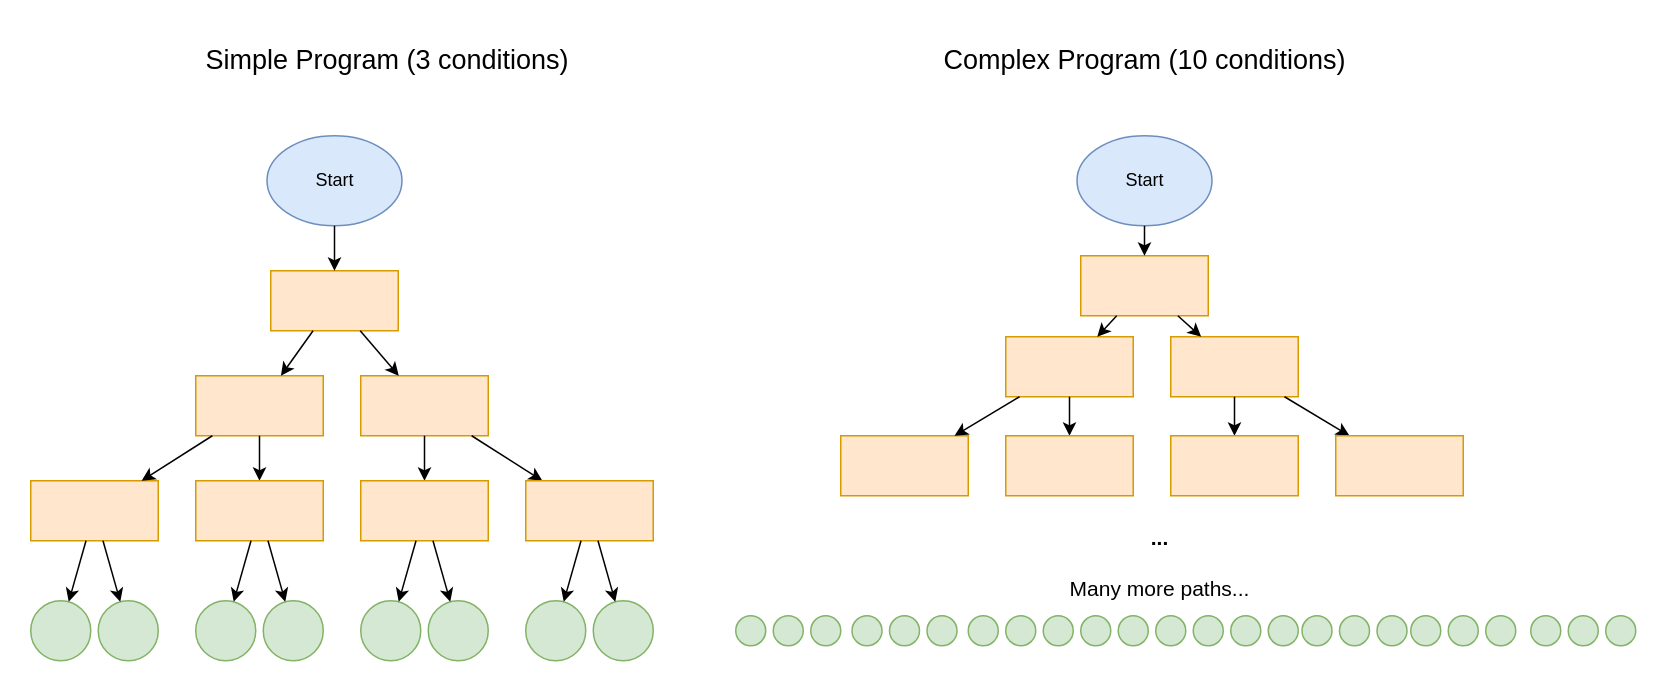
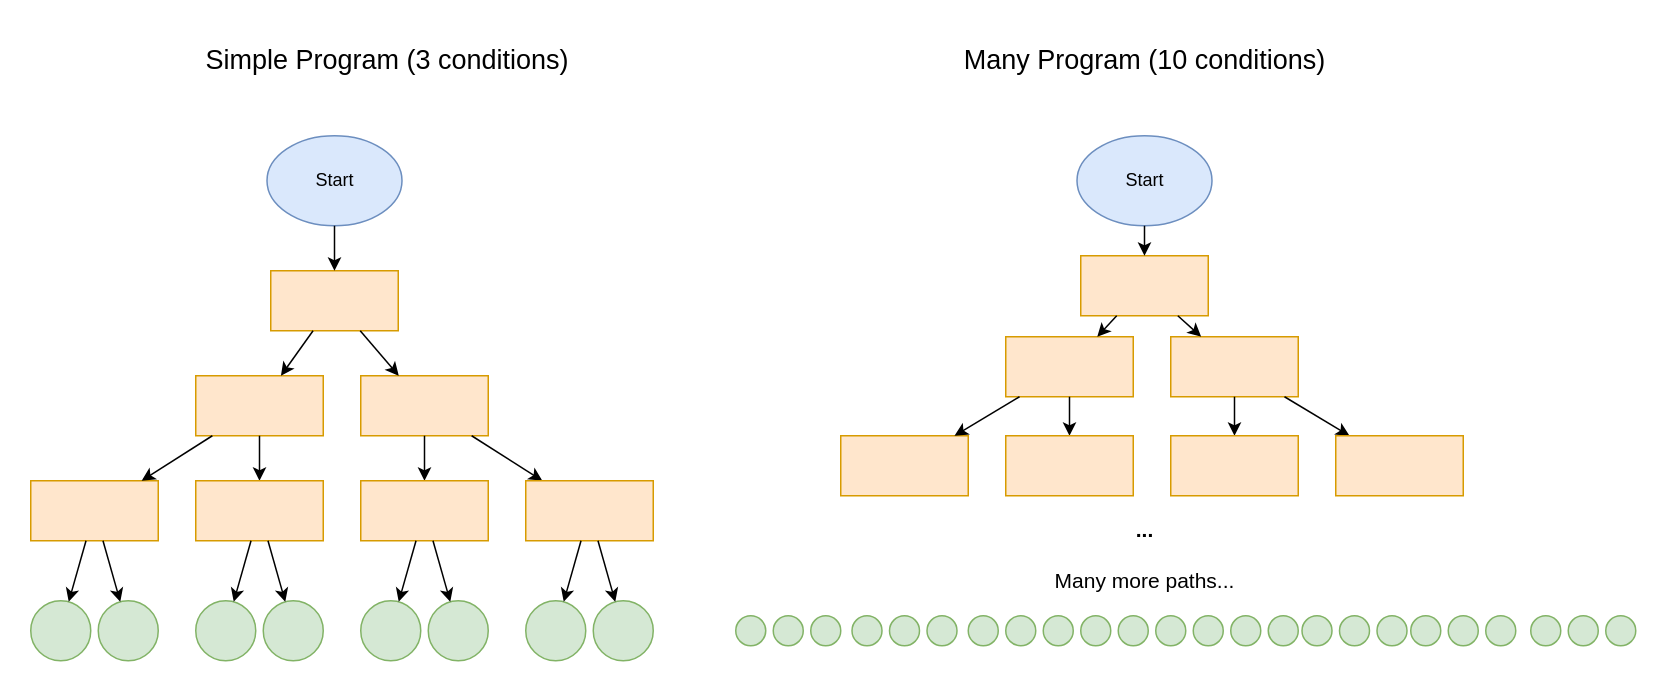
  <mxCell id="0" />
  <mxCell id="1" parent="0" />
  <mxCell id="2" value="Start" style="ellipse;whiteSpace=wrap;html=1;fillColor=#dae8fc;strokeColor=#6c8ebf;" vertex="1" parent="1"><mxGeometry x="177.5" y="90" width="90" height="60" as="geometry" /></mxCell>
  <mxCell id="3" value="" style="rounded=0;whiteSpace=wrap;html=1;fillColor=#ffe6cc;strokeColor=#d79b00;" vertex="1" parent="1"><mxGeometry x="180" y="180" width="85" height="40" as="geometry" /></mxCell>
  <mxCell id="4" value="" style="rounded=0;whiteSpace=wrap;html=1;fillColor=#ffe6cc;strokeColor=#d79b00;" vertex="1" parent="1"><mxGeometry x="240" y="250" width="85" height="40" as="geometry" /></mxCell>
  <mxCell id="5" value="" style="rounded=0;whiteSpace=wrap;html=1;fillColor=#ffe6cc;strokeColor=#d79b00;" vertex="1" parent="1"><mxGeometry x="130" y="250" width="85" height="40" as="geometry" /></mxCell>
  <mxCell id="6" value="" style="rounded=0;whiteSpace=wrap;html=1;fillColor=#ffe6cc;strokeColor=#d79b00;" vertex="1" parent="1"><mxGeometry x="20" y="320" width="85" height="40" as="geometry" /></mxCell>
  <mxCell id="7" value="" style="ellipse;whiteSpace=wrap;html=1;aspect=fixed;fillColor=#d5e8d4;strokeColor=#82b366;" vertex="1" parent="1"><mxGeometry x="20" y="400" width="40" height="40" as="geometry" /></mxCell>
  <mxCell id="8" value="" style="ellipse;whiteSpace=wrap;html=1;aspect=fixed;fillColor=#d5e8d4;strokeColor=#82b366;" vertex="1" parent="1"><mxGeometry x="65" y="400" width="40" height="40" as="geometry" /></mxCell>
  <mxCell id="9" value="" style="endArrow=classic;html=1;rounded=0;" edge="1" parent="1" source="2" target="3"><mxGeometry width="50" height="50" relative="1" as="geometry"><mxPoint x="480" y="260" as="sourcePoint" /><mxPoint x="530" y="210" as="targetPoint" /></mxGeometry></mxCell>
  <mxCell id="10" value="" style="endArrow=classic;html=1;rounded=0;" edge="1" parent="1" source="3" target="4"><mxGeometry width="50" height="50" relative="1" as="geometry"><mxPoint x="530" y="390" as="sourcePoint" /><mxPoint x="580" y="340" as="targetPoint" /></mxGeometry></mxCell>
  <mxCell id="11" value="" style="endArrow=classic;html=1;rounded=0;" edge="1" parent="1" source="3" target="5"><mxGeometry width="50" height="50" relative="1" as="geometry"><mxPoint x="180" y="220" as="sourcePoint" /><mxPoint x="205" y="250" as="targetPoint" /></mxGeometry></mxCell>
  <mxCell id="12" value="" style="endArrow=classic;html=1;rounded=0;" edge="1" parent="1" source="5" target="6"><mxGeometry width="50" height="50" relative="1" as="geometry"><mxPoint x="480" y="260" as="sourcePoint" /><mxPoint x="530" y="210" as="targetPoint" /></mxGeometry></mxCell>
  <mxCell id="13" value="" style="endArrow=classic;html=1;rounded=0;" edge="1" parent="1" source="5" target="18"><mxGeometry width="50" height="50" relative="1" as="geometry"><mxPoint x="550" y="450" as="sourcePoint" /><mxPoint x="172.5" y="320" as="targetPoint" /></mxGeometry></mxCell>
  <mxCell id="14" value="" style="endArrow=classic;html=1;rounded=0;" edge="1" parent="1" source="4" target="23"><mxGeometry width="50" height="50" relative="1" as="geometry"><mxPoint x="600" y="300" as="sourcePoint" /><mxPoint x="282.5" y="320" as="targetPoint" /></mxGeometry></mxCell>
  <mxCell id="15" value="" style="endArrow=classic;html=1;rounded=0;" edge="1" parent="1" source="4" target="28"><mxGeometry width="50" height="50" relative="1" as="geometry"><mxPoint x="680" y="340" as="sourcePoint" /><mxPoint x="361.071" y="320" as="targetPoint" /></mxGeometry></mxCell>
  <mxCell id="16" value="" style="endArrow=classic;html=1;rounded=0;" edge="1" parent="1" source="6" target="7"><mxGeometry width="50" height="50" relative="1" as="geometry"><mxPoint x="720" y="420" as="sourcePoint" /><mxPoint x="770" y="370" as="targetPoint" /></mxGeometry></mxCell>
  <mxCell id="17" value="" style="endArrow=classic;html=1;rounded=0;" edge="1" parent="1" source="6" target="8"><mxGeometry width="50" height="50" relative="1" as="geometry"><mxPoint x="660" y="530" as="sourcePoint" /><mxPoint x="710" y="480" as="targetPoint" /></mxGeometry></mxCell>
  <mxCell id="18" value="" style="rounded=0;whiteSpace=wrap;html=1;fillColor=#ffe6cc;strokeColor=#d79b00;" vertex="1" parent="1"><mxGeometry x="130" y="320" width="85" height="40" as="geometry" /></mxCell>
  <mxCell id="19" value="" style="ellipse;whiteSpace=wrap;html=1;aspect=fixed;fillColor=#d5e8d4;strokeColor=#82b366;" vertex="1" parent="1"><mxGeometry x="130" y="400" width="40" height="40" as="geometry" /></mxCell>
  <mxCell id="20" value="" style="ellipse;whiteSpace=wrap;html=1;aspect=fixed;fillColor=#d5e8d4;strokeColor=#82b366;" vertex="1" parent="1"><mxGeometry x="175" y="400" width="40" height="40" as="geometry" /></mxCell>
  <mxCell id="21" value="" style="endArrow=classic;html=1;rounded=0;" edge="1" parent="1" source="18" target="19"><mxGeometry width="50" height="50" relative="1" as="geometry"><mxPoint x="830" y="420" as="sourcePoint" /><mxPoint x="880" y="370" as="targetPoint" /></mxGeometry></mxCell>
  <mxCell id="22" value="" style="endArrow=classic;html=1;rounded=0;" edge="1" parent="1" source="18" target="20"><mxGeometry width="50" height="50" relative="1" as="geometry"><mxPoint x="770" y="530" as="sourcePoint" /><mxPoint x="820" y="480" as="targetPoint" /></mxGeometry></mxCell>
  <mxCell id="23" value="" style="rounded=0;whiteSpace=wrap;html=1;fillColor=#ffe6cc;strokeColor=#d79b00;" vertex="1" parent="1"><mxGeometry x="240" y="320" width="85" height="40" as="geometry" /></mxCell>
  <mxCell id="24" value="" style="ellipse;whiteSpace=wrap;html=1;aspect=fixed;fillColor=#d5e8d4;strokeColor=#82b366;" vertex="1" parent="1"><mxGeometry x="240" y="400" width="40" height="40" as="geometry" /></mxCell>
  <mxCell id="25" value="" style="ellipse;whiteSpace=wrap;html=1;aspect=fixed;fillColor=#d5e8d4;strokeColor=#82b366;" vertex="1" parent="1"><mxGeometry x="285" y="400" width="40" height="40" as="geometry" /></mxCell>
  <mxCell id="26" value="" style="endArrow=classic;html=1;rounded=0;" edge="1" parent="1" source="23" target="24"><mxGeometry width="50" height="50" relative="1" as="geometry"><mxPoint x="940" y="420" as="sourcePoint" /><mxPoint x="990" y="370" as="targetPoint" /></mxGeometry></mxCell>
  <mxCell id="27" value="" style="endArrow=classic;html=1;rounded=0;" edge="1" parent="1" source="23" target="25"><mxGeometry width="50" height="50" relative="1" as="geometry"><mxPoint x="880" y="530" as="sourcePoint" /><mxPoint x="930" y="480" as="targetPoint" /></mxGeometry></mxCell>
  <mxCell id="28" value="" style="rounded=0;whiteSpace=wrap;html=1;fillColor=#ffe6cc;strokeColor=#d79b00;" vertex="1" parent="1"><mxGeometry x="350" y="320" width="85" height="40" as="geometry" /></mxCell>
  <mxCell id="29" value="" style="ellipse;whiteSpace=wrap;html=1;aspect=fixed;fillColor=#d5e8d4;strokeColor=#82b366;" vertex="1" parent="1"><mxGeometry x="350" y="400" width="40" height="40" as="geometry" /></mxCell>
  <mxCell id="30" value="" style="ellipse;whiteSpace=wrap;html=1;aspect=fixed;fillColor=#d5e8d4;strokeColor=#82b366;" vertex="1" parent="1"><mxGeometry x="395" y="400" width="40" height="40" as="geometry" /></mxCell>
  <mxCell id="31" value="" style="endArrow=classic;html=1;rounded=0;" edge="1" parent="1" source="28" target="29"><mxGeometry width="50" height="50" relative="1" as="geometry"><mxPoint x="1050" y="420" as="sourcePoint" /><mxPoint x="1100" y="370" as="targetPoint" /></mxGeometry></mxCell>
  <mxCell id="32" value="" style="endArrow=classic;html=1;rounded=0;" edge="1" parent="1" source="28" target="30"><mxGeometry width="50" height="50" relative="1" as="geometry"><mxPoint x="990" y="530" as="sourcePoint" /><mxPoint x="1040" y="480" as="targetPoint" /></mxGeometry></mxCell>
  <mxCell id="33" value="&lt;font style=&quot;font-size: 18px;&quot;&gt;Simple Program (3 conditions)&lt;/font&gt;" style="text;html=1;align=center;verticalAlign=middle;whiteSpace=wrap;rounded=0;" vertex="1" parent="1"><mxGeometry x="82.5" y="20" width="350" height="40" as="geometry" /></mxCell>
  <mxCell id="34" value="Start" style="ellipse;whiteSpace=wrap;html=1;fillColor=#dae8fc;strokeColor=#6c8ebf;" vertex="1" parent="1"><mxGeometry x="717.5" y="90" width="90" height="60" as="geometry" /></mxCell>
  <mxCell id="35" value="" style="rounded=0;whiteSpace=wrap;html=1;fillColor=#ffe6cc;strokeColor=#d79b00;" vertex="1" parent="1"><mxGeometry x="720" y="170" width="85" height="40" as="geometry" /></mxCell>
  <mxCell id="36" value="" style="rounded=0;whiteSpace=wrap;html=1;fillColor=#ffe6cc;strokeColor=#d79b00;" vertex="1" parent="1"><mxGeometry x="780" y="224" width="85" height="40" as="geometry" /></mxCell>
  <mxCell id="37" value="" style="rounded=0;whiteSpace=wrap;html=1;fillColor=#ffe6cc;strokeColor=#d79b00;" vertex="1" parent="1"><mxGeometry x="670" y="224" width="85" height="40" as="geometry" /></mxCell>
  <mxCell id="38" value="" style="rounded=0;whiteSpace=wrap;html=1;fillColor=#ffe6cc;strokeColor=#d79b00;" vertex="1" parent="1"><mxGeometry x="560" y="290" width="85" height="40" as="geometry" /></mxCell>
  <mxCell id="39" value="" style="endArrow=classic;html=1;rounded=0;" edge="1" parent="1" source="34" target="35"><mxGeometry width="50" height="50" relative="1" as="geometry"><mxPoint x="1020" y="260" as="sourcePoint" /><mxPoint x="1070" y="210" as="targetPoint" /></mxGeometry></mxCell>
  <mxCell id="40" value="" style="endArrow=classic;html=1;rounded=0;" edge="1" parent="1" source="35" target="36"><mxGeometry width="50" height="50" relative="1" as="geometry"><mxPoint x="1070" y="390" as="sourcePoint" /><mxPoint x="1120" y="340" as="targetPoint" /></mxGeometry></mxCell>
  <mxCell id="41" value="" style="endArrow=classic;html=1;rounded=0;" edge="1" parent="1" source="35" target="37"><mxGeometry width="50" height="50" relative="1" as="geometry"><mxPoint x="720" y="220" as="sourcePoint" /><mxPoint x="745" y="250" as="targetPoint" /></mxGeometry></mxCell>
  <mxCell id="42" value="" style="endArrow=classic;html=1;rounded=0;" edge="1" parent="1" source="37" target="38"><mxGeometry width="50" height="50" relative="1" as="geometry"><mxPoint x="1020" y="260" as="sourcePoint" /><mxPoint x="1070" y="210" as="targetPoint" /></mxGeometry></mxCell>
  <mxCell id="43" value="" style="endArrow=classic;html=1;rounded=0;" edge="1" parent="1" source="37" target="46"><mxGeometry width="50" height="50" relative="1" as="geometry"><mxPoint x="1090" y="450" as="sourcePoint" /><mxPoint x="712.5" y="320" as="targetPoint" /></mxGeometry></mxCell>
  <mxCell id="44" value="" style="endArrow=classic;html=1;rounded=0;" edge="1" parent="1" source="36" target="47"><mxGeometry width="50" height="50" relative="1" as="geometry"><mxPoint x="1140" y="300" as="sourcePoint" /><mxPoint x="822.5" y="320" as="targetPoint" /></mxGeometry></mxCell>
  <mxCell id="45" value="" style="endArrow=classic;html=1;rounded=0;" edge="1" parent="1" source="36" target="48"><mxGeometry width="50" height="50" relative="1" as="geometry"><mxPoint x="1220" y="340" as="sourcePoint" /><mxPoint x="901.071" y="320" as="targetPoint" /></mxGeometry></mxCell>
  <mxCell id="46" value="" style="rounded=0;whiteSpace=wrap;html=1;fillColor=#ffe6cc;strokeColor=#d79b00;" vertex="1" parent="1"><mxGeometry x="670" y="290" width="85" height="40" as="geometry" /></mxCell>
  <mxCell id="47" value="" style="rounded=0;whiteSpace=wrap;html=1;fillColor=#ffe6cc;strokeColor=#d79b00;" vertex="1" parent="1"><mxGeometry x="780" y="290" width="85" height="40" as="geometry" /></mxCell>
  <mxCell id="48" value="" style="rounded=0;whiteSpace=wrap;html=1;fillColor=#ffe6cc;strokeColor=#d79b00;" vertex="1" parent="1"><mxGeometry x="890" y="290" width="85" height="40" as="geometry" /></mxCell>
  <mxCell id="49" value="" style="ellipse;whiteSpace=wrap;html=1;aspect=fixed;fillColor=#d5e8d4;strokeColor=#82b366;" vertex="1" parent="1"><mxGeometry x="490" y="410" width="20" height="20" as="geometry" /></mxCell>
  <mxCell id="50" value="" style="ellipse;whiteSpace=wrap;html=1;aspect=fixed;fillColor=#d5e8d4;strokeColor=#82b366;" vertex="1" parent="1"><mxGeometry x="515" y="410" width="20" height="20" as="geometry" /></mxCell>
  <mxCell id="51" value="" style="ellipse;whiteSpace=wrap;html=1;aspect=fixed;fillColor=#d5e8d4;strokeColor=#82b366;" vertex="1" parent="1"><mxGeometry x="540" y="410" width="20" height="20" as="geometry" /></mxCell>
  <mxCell id="52" value="" style="ellipse;whiteSpace=wrap;html=1;aspect=fixed;fillColor=#d5e8d4;strokeColor=#82b366;" vertex="1" parent="1"><mxGeometry x="567.5" y="410" width="20" height="20" as="geometry" /></mxCell>
  <mxCell id="53" value="" style="ellipse;whiteSpace=wrap;html=1;aspect=fixed;fillColor=#d5e8d4;strokeColor=#82b366;" vertex="1" parent="1"><mxGeometry x="592.5" y="410" width="20" height="20" as="geometry" /></mxCell>
  <mxCell id="54" value="" style="ellipse;whiteSpace=wrap;html=1;aspect=fixed;fillColor=#d5e8d4;strokeColor=#82b366;" vertex="1" parent="1"><mxGeometry x="617.5" y="410" width="20" height="20" as="geometry" /></mxCell>
  <mxCell id="55" value="" style="ellipse;whiteSpace=wrap;html=1;aspect=fixed;fillColor=#d5e8d4;strokeColor=#82b366;" vertex="1" parent="1"><mxGeometry x="645" y="410" width="20" height="20" as="geometry" /></mxCell>
  <mxCell id="56" value="" style="ellipse;whiteSpace=wrap;html=1;aspect=fixed;fillColor=#d5e8d4;strokeColor=#82b366;" vertex="1" parent="1"><mxGeometry x="670" y="410" width="20" height="20" as="geometry" /></mxCell>
  <mxCell id="57" value="" style="ellipse;whiteSpace=wrap;html=1;aspect=fixed;fillColor=#d5e8d4;strokeColor=#82b366;" vertex="1" parent="1"><mxGeometry x="695" y="410" width="20" height="20" as="geometry" /></mxCell>
  <mxCell id="58" value="" style="ellipse;whiteSpace=wrap;html=1;aspect=fixed;fillColor=#d5e8d4;strokeColor=#82b366;" vertex="1" parent="1"><mxGeometry x="720" y="410" width="20" height="20" as="geometry" /></mxCell>
  <mxCell id="59" value="" style="ellipse;whiteSpace=wrap;html=1;aspect=fixed;fillColor=#d5e8d4;strokeColor=#82b366;" vertex="1" parent="1"><mxGeometry x="745" y="410" width="20" height="20" as="geometry" /></mxCell>
  <mxCell id="60" value="" style="ellipse;whiteSpace=wrap;html=1;aspect=fixed;fillColor=#d5e8d4;strokeColor=#82b366;" vertex="1" parent="1"><mxGeometry x="770" y="410" width="20" height="20" as="geometry" /></mxCell>
  <mxCell id="61" value="" style="ellipse;whiteSpace=wrap;html=1;aspect=fixed;fillColor=#d5e8d4;strokeColor=#82b366;" vertex="1" parent="1"><mxGeometry x="795" y="410" width="20" height="20" as="geometry" /></mxCell>
  <mxCell id="62" value="" style="ellipse;whiteSpace=wrap;html=1;aspect=fixed;fillColor=#d5e8d4;strokeColor=#82b366;" vertex="1" parent="1"><mxGeometry x="820" y="410" width="20" height="20" as="geometry" /></mxCell>
  <mxCell id="63" value="" style="ellipse;whiteSpace=wrap;html=1;aspect=fixed;fillColor=#d5e8d4;strokeColor=#82b366;" vertex="1" parent="1"><mxGeometry x="845" y="410" width="20" height="20" as="geometry" /></mxCell>
  <mxCell id="64" value="" style="ellipse;whiteSpace=wrap;html=1;aspect=fixed;fillColor=#d5e8d4;strokeColor=#82b366;" vertex="1" parent="1"><mxGeometry x="867.5" y="410" width="20" height="20" as="geometry" /></mxCell>
  <mxCell id="65" value="" style="ellipse;whiteSpace=wrap;html=1;aspect=fixed;fillColor=#d5e8d4;strokeColor=#82b366;" vertex="1" parent="1"><mxGeometry x="892.5" y="410" width="20" height="20" as="geometry" /></mxCell>
  <mxCell id="66" value="" style="ellipse;whiteSpace=wrap;html=1;aspect=fixed;fillColor=#d5e8d4;strokeColor=#82b366;" vertex="1" parent="1"><mxGeometry x="917.5" y="410" width="20" height="20" as="geometry" /></mxCell>
  <mxCell id="67" value="" style="ellipse;whiteSpace=wrap;html=1;aspect=fixed;fillColor=#d5e8d4;strokeColor=#82b366;" vertex="1" parent="1"><mxGeometry x="940" y="410" width="20" height="20" as="geometry" /></mxCell>
  <mxCell id="68" value="" style="ellipse;whiteSpace=wrap;html=1;aspect=fixed;fillColor=#d5e8d4;strokeColor=#82b366;" vertex="1" parent="1"><mxGeometry x="965" y="410" width="20" height="20" as="geometry" /></mxCell>
  <mxCell id="69" value="" style="ellipse;whiteSpace=wrap;html=1;aspect=fixed;fillColor=#d5e8d4;strokeColor=#82b366;" vertex="1" parent="1"><mxGeometry x="990" y="410" width="20" height="20" as="geometry" /></mxCell>
  <mxCell id="70" value="" style="ellipse;whiteSpace=wrap;html=1;aspect=fixed;fillColor=#d5e8d4;strokeColor=#82b366;" vertex="1" parent="1"><mxGeometry x="1020" y="410" width="20" height="20" as="geometry" /></mxCell>
  <mxCell id="71" value="" style="ellipse;whiteSpace=wrap;html=1;aspect=fixed;fillColor=#d5e8d4;strokeColor=#82b366;" vertex="1" parent="1"><mxGeometry x="1045" y="410" width="20" height="20" as="geometry" /></mxCell>
  <mxCell id="72" value="" style="ellipse;whiteSpace=wrap;html=1;aspect=fixed;fillColor=#d5e8d4;strokeColor=#82b366;" vertex="1" parent="1"><mxGeometry x="1070" y="410" width="20" height="20" as="geometry" /></mxCell>
- <mxCell id="73" value="&lt;div&gt;&lt;font style=&quot;font-size: 14px;&quot;&gt;&lt;b&gt;...&lt;/b&gt;&lt;/font&gt;&lt;/div&gt;&lt;div&gt;&lt;font style=&quot;font-size: 14px;&quot;&gt;&lt;br&gt;&lt;/font&gt;&lt;/div&gt;&lt;div&gt;&lt;font style=&quot;font-size: 14px;&quot;&gt;Many more paths...&lt;/font&gt;&lt;/div&gt;" style="text;html=1;align=center;verticalAlign=middle;whiteSpace=wrap;rounded=0;" vertex="1" parent="1"><mxGeometry x="597.5" y="355" width="350" height="40" as="geometry" /></mxCell>
- <mxCell id="74" value="&lt;font style=&quot;font-size: 18px;&quot;&gt;Complex Program (10 conditions)&lt;/font&gt;" style="text;html=1;align=center;verticalAlign=middle;whiteSpace=wrap;rounded=0;" vertex="1" parent="1"><mxGeometry x="587.5" y="20" width="350" height="40" as="geometry" /></mxCell>
+ <mxCell id="73" value="&lt;div&gt;&lt;font style=&quot;font-size: 14px;&quot;&gt;&lt;b&gt;...&lt;/b&gt;&lt;/font&gt;&lt;/div&gt;&lt;div&gt;&lt;font style=&quot;font-size: 14px;&quot;&gt;&lt;br&gt;&lt;/font&gt;&lt;/div&gt;&lt;div&gt;&lt;font style=&quot;font-size: 14px;&quot;&gt;Many more paths...&lt;/font&gt;&lt;/div&gt;" style="text;html=1;align=center;verticalAlign=middle;whiteSpace=wrap;rounded=0;" vertex="1" parent="1"><mxGeometry x="587.5" y="350" width="350" height="40" as="geometry" /></mxCell>
+ <mxCell id="74" value="&lt;font style=&quot;font-size: 18px;&quot;&gt;Many Program (10 conditions)&lt;/font&gt;" style="text;html=1;align=center;verticalAlign=middle;whiteSpace=wrap;rounded=0;" vertex="1" parent="1"><mxGeometry x="587.5" y="20" width="350" height="40" as="geometry" /></mxCell>
